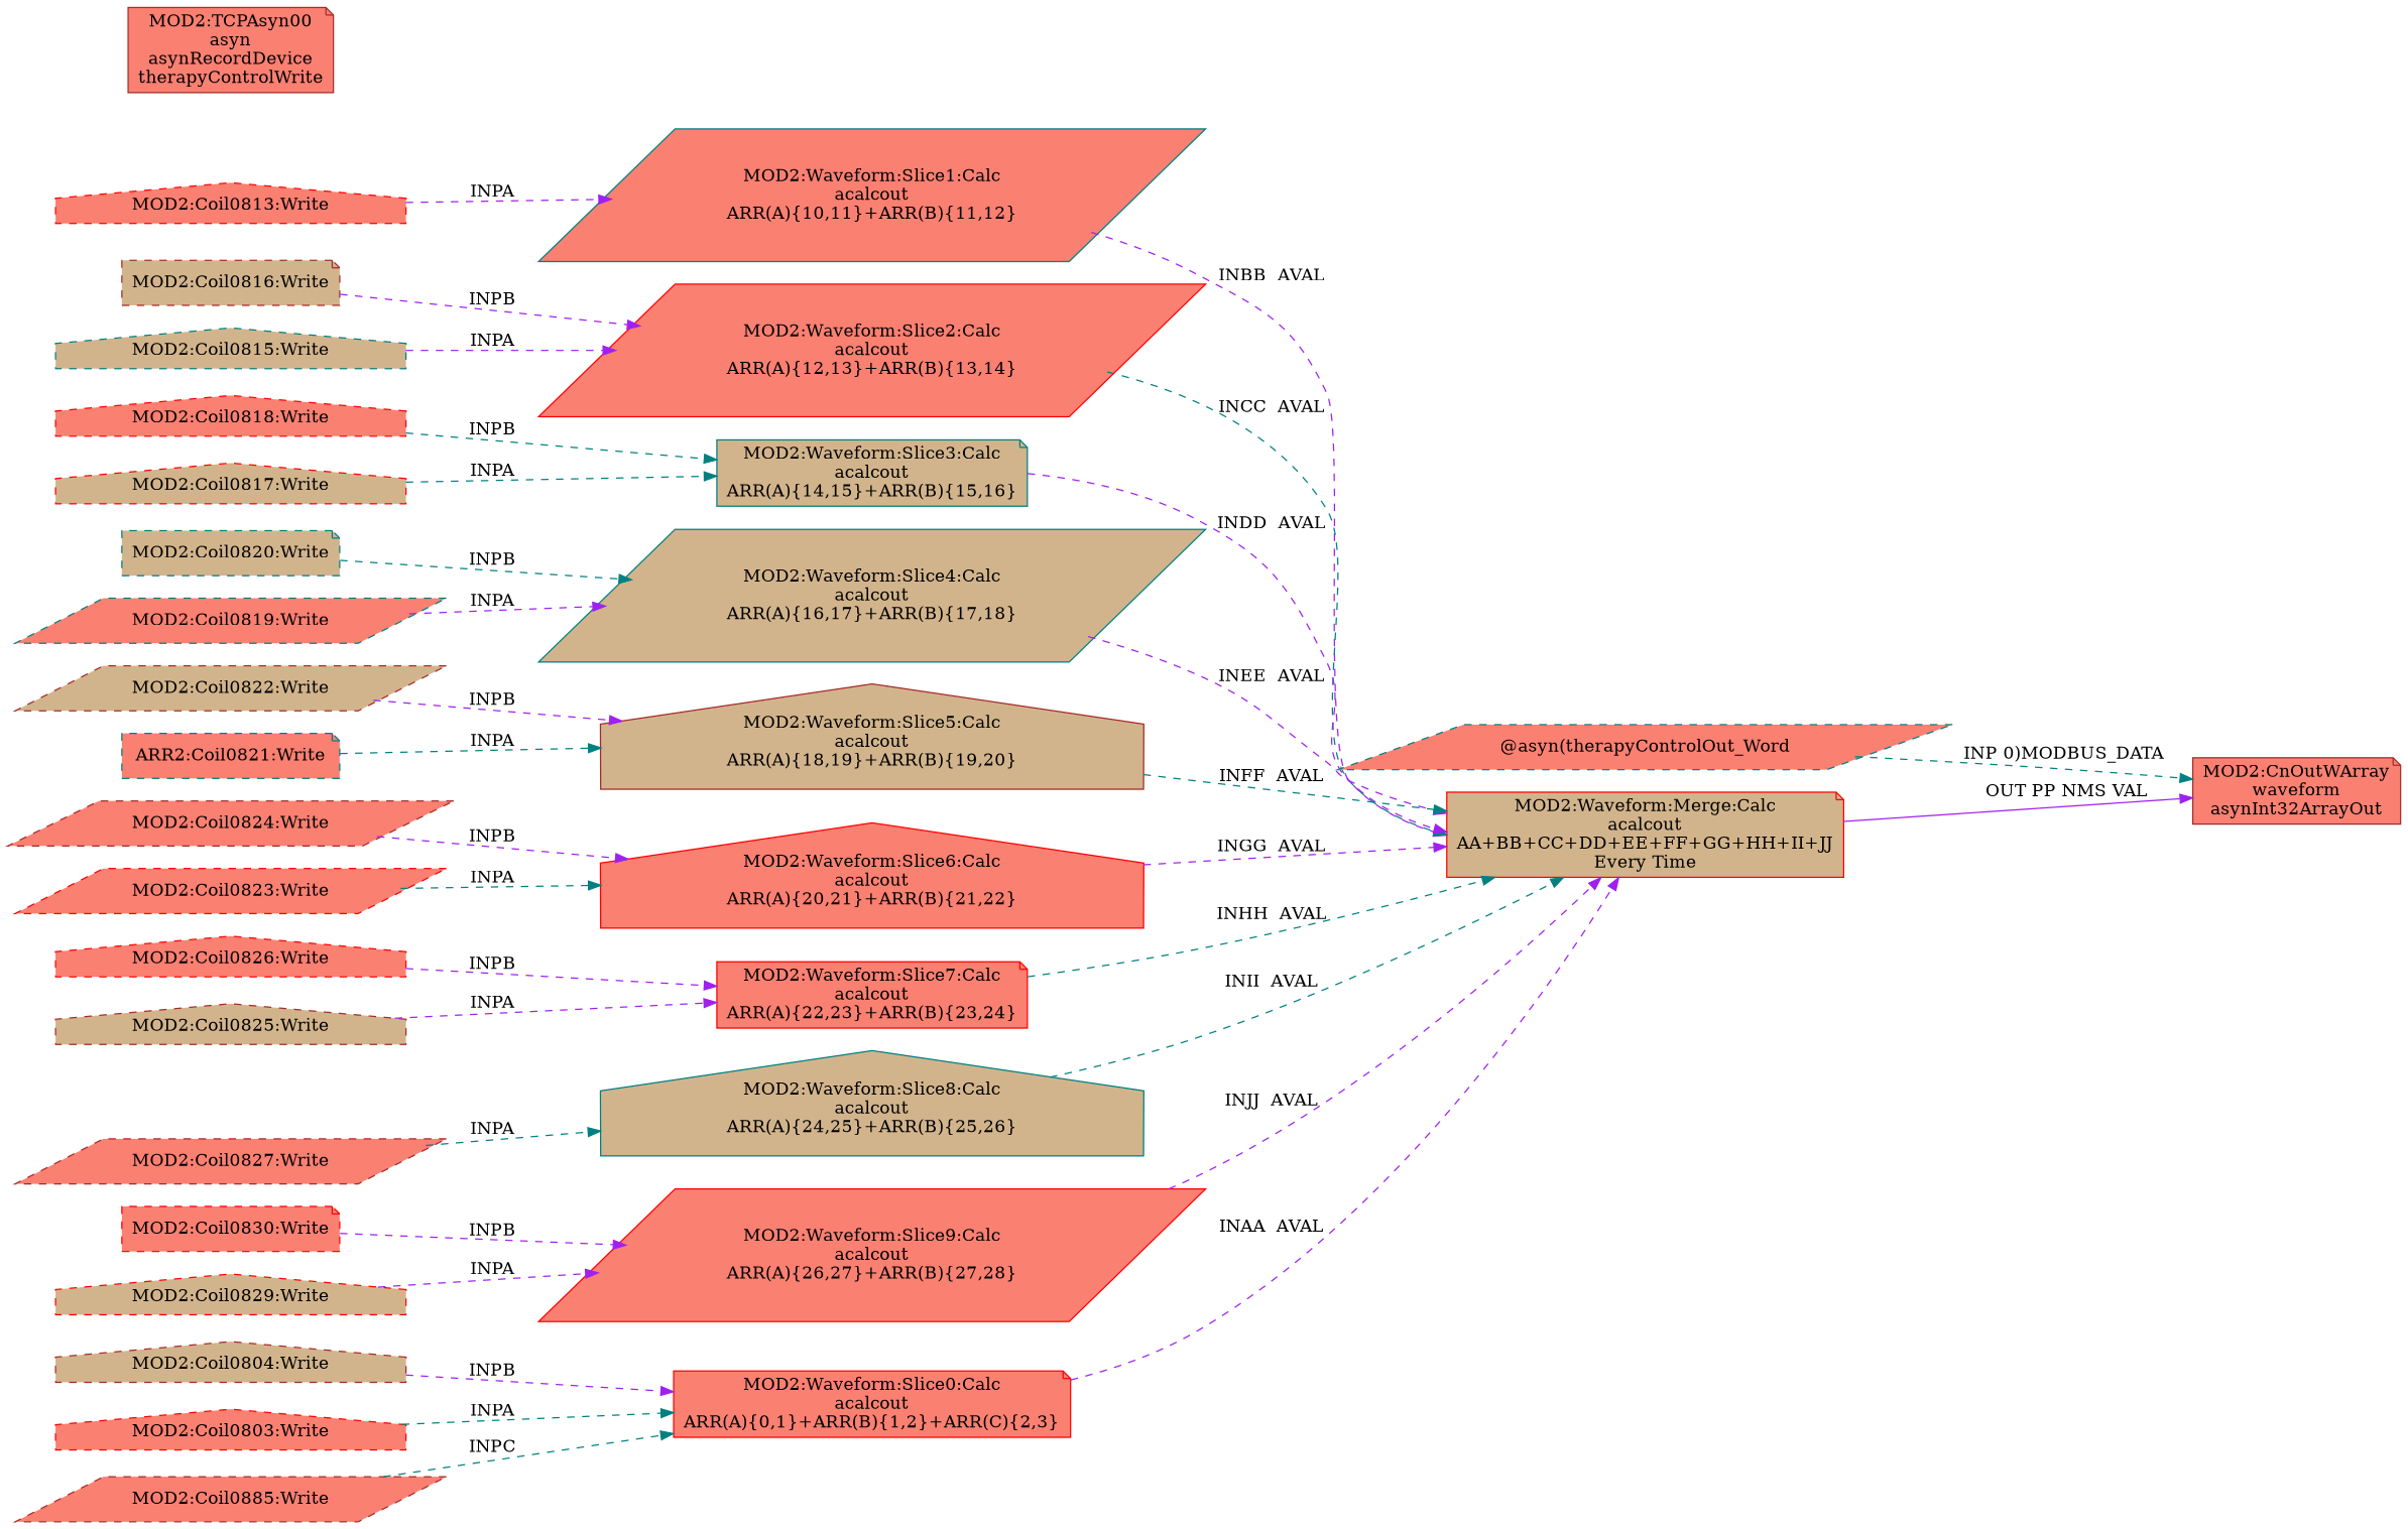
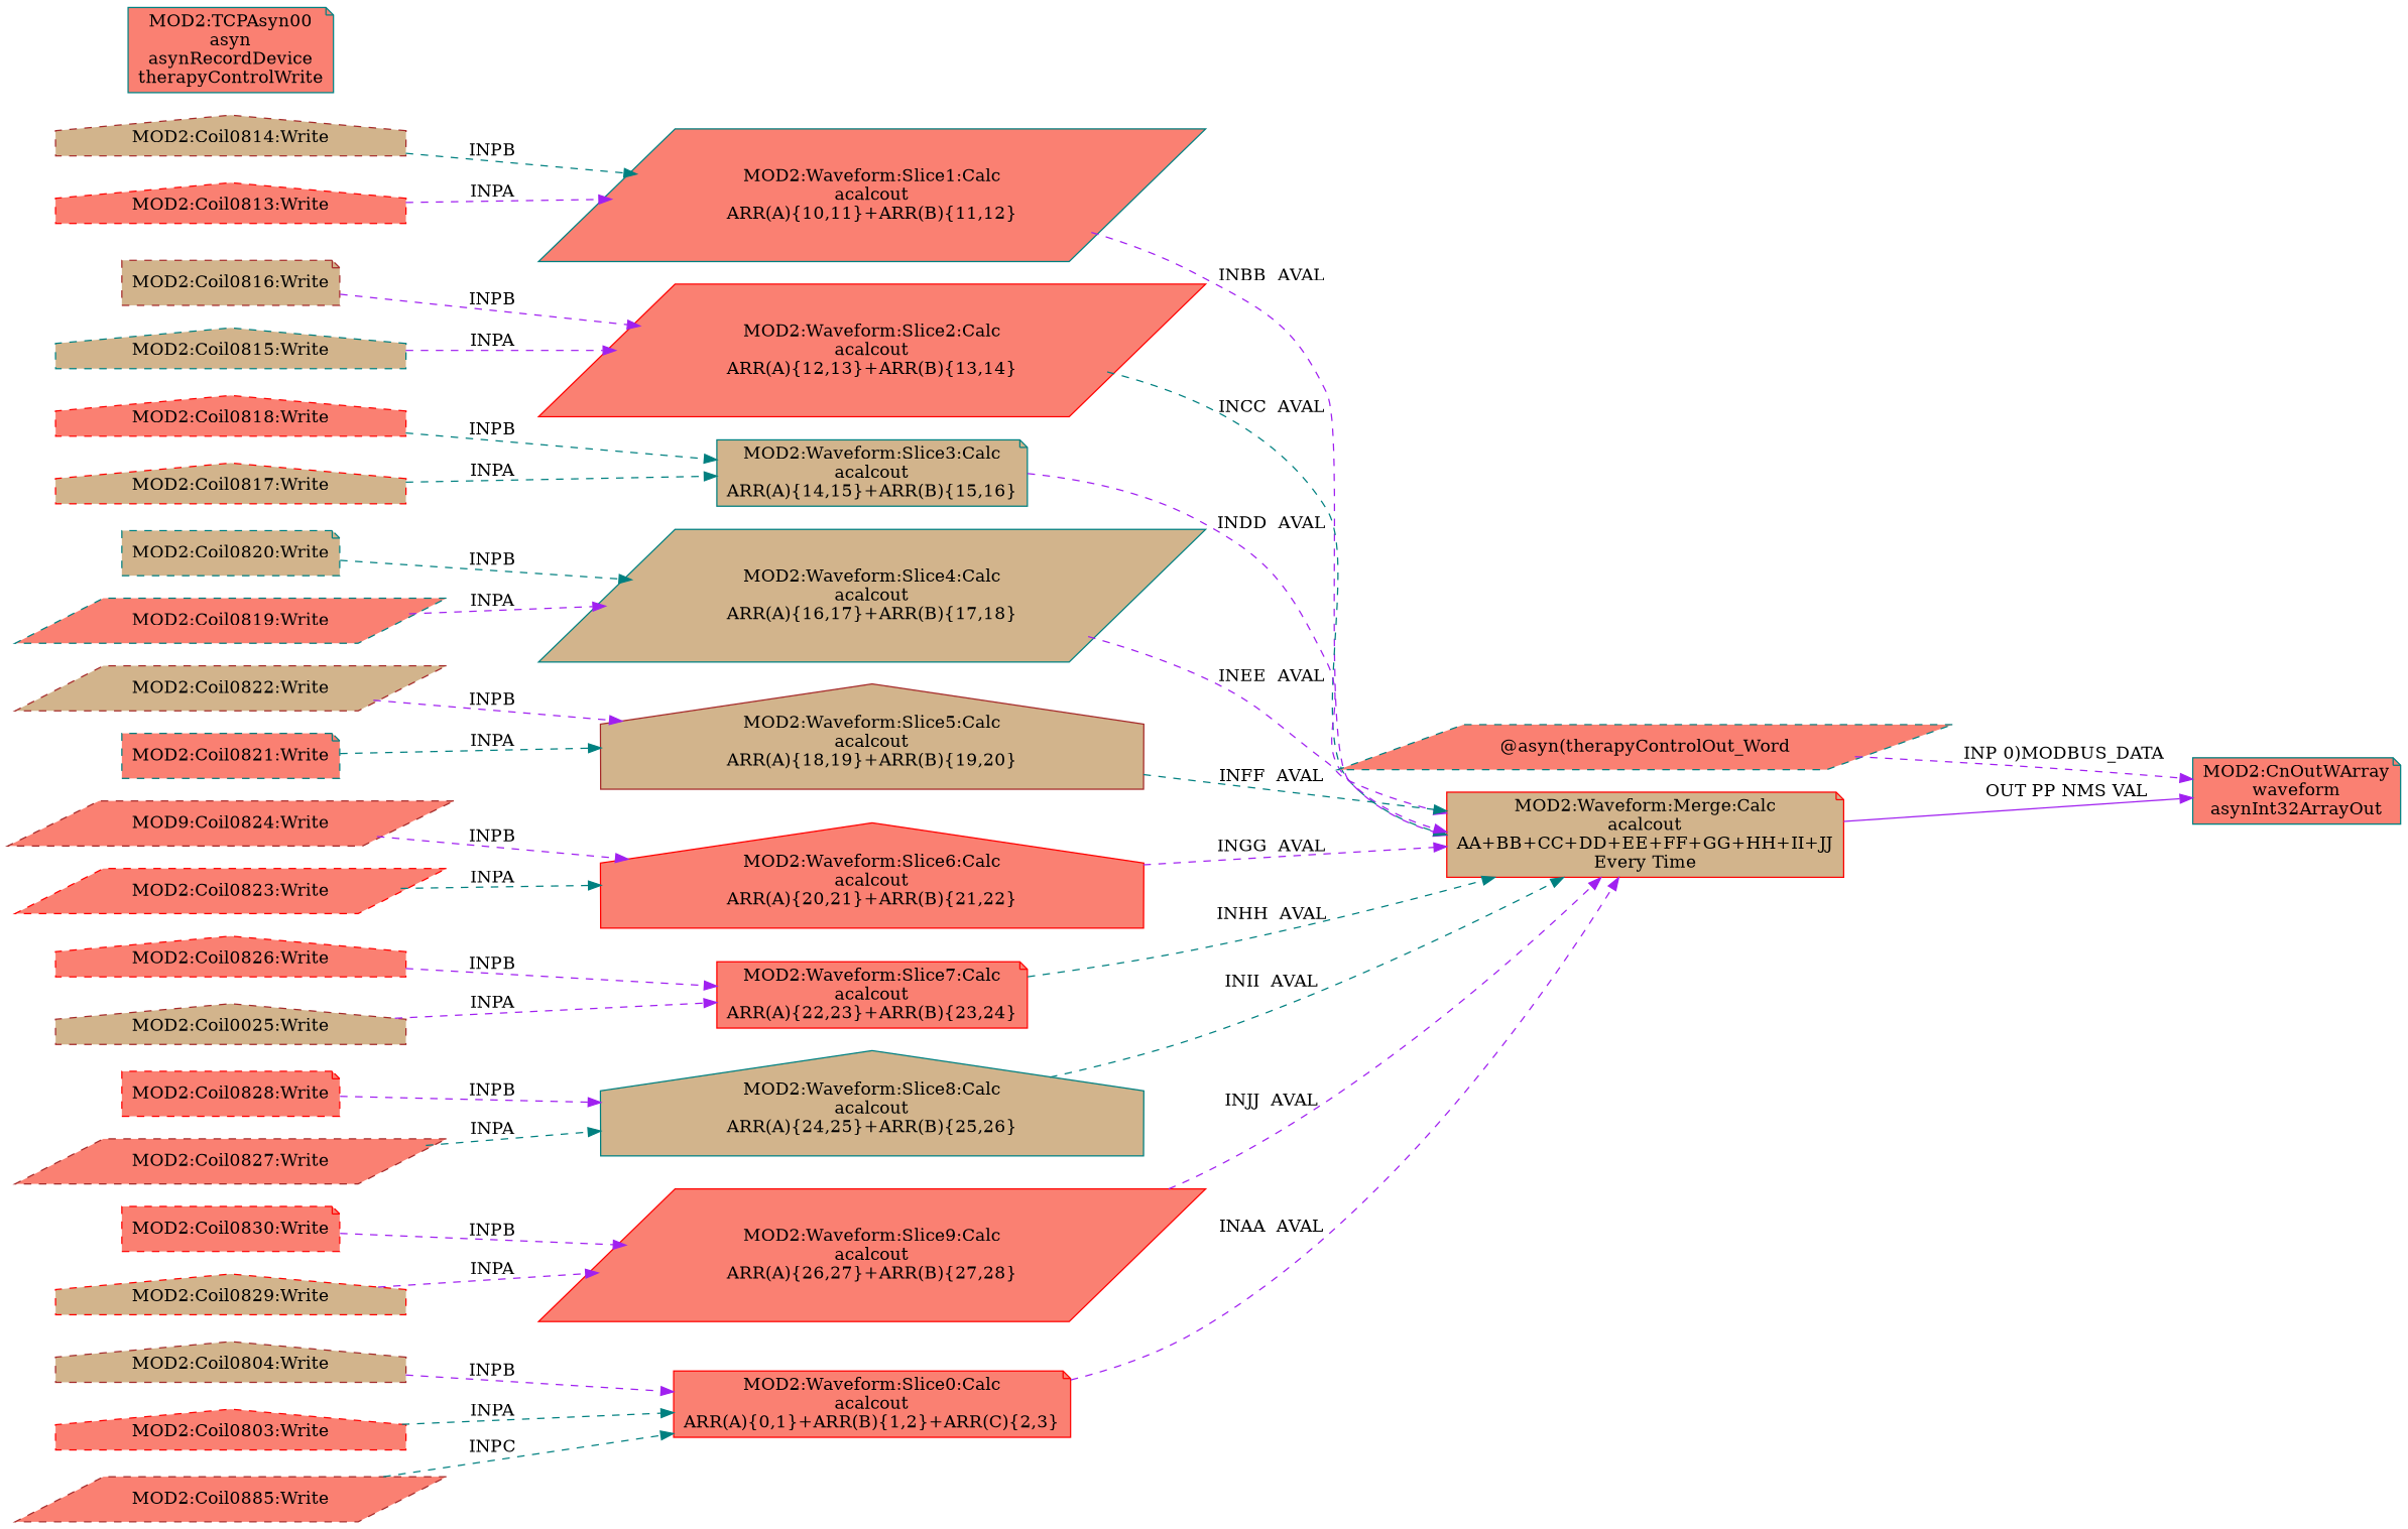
  digraph {
    rankdir=LR
    node [color=red fillcolor=salmon shape=house style="dashed,filled"]
    edge [color=purple style=dashed]
    n1 [label="MOD2:Waveform:Slice0:Calc\nacalcout\nARR(A){0,1}+ARR(B){1,2}+ARR(C){2,3}" shape=note style=filled]
    n2 [fillcolor=tan label="MOD2:Waveform:Merge:Calc\nacalcout\nAA+BB+CC+DD+EE+FF+GG+HH+II+JJ\nEvery Time" shape=note style=filled]
-   n3 [color=brown label="MOD2:CnOutWArray\nwaveform\nasynInt32ArrayOut" shape=note style=filled]
+   n3 [color=teal label="MOD2:CnOutWArray\nwaveform\nasynInt32ArrayOut" shape=note style=filled]
    "MOD2:Coil0804:Write" [color=brown fillcolor=tan]
    "MOD2:Coil0803:Write"
    n6 [color=brown label="MOD2:Coil0885:Write" shape=parallelogram]
    n7 [color=teal label="MOD2:Waveform:Slice1:Calc\nacalcout\nARR(A){10,11}+ARR(B){11,12}" shape=parallelogram style=filled]
+   "MOD2:Coil0814:Write" [color=brown fillcolor=tan]
    "MOD2:Coil0813:Write"
    n10 [label="MOD2:Waveform:Slice2:Calc\nacalcout\nARR(A){12,13}+ARR(B){13,14}" shape=parallelogram style=filled]
    "MOD2:Coil0816:Write" [color=brown fillcolor=tan shape=note]
    "MOD2:Coil0815:Write" [color=teal fillcolor=tan]
    n13 [color=teal fillcolor=tan label="MOD2:Waveform:Slice3:Calc\nacalcout\nARR(A){14,15}+ARR(B){15,16}" shape=note style=filled]
    "MOD2:Coil0818:Write"
    "MOD2:Coil0817:Write" [fillcolor=tan]
    n16 [color=teal fillcolor=tan label="MOD2:Waveform:Slice4:Calc\nacalcout\nARR(A){16,17}+ARR(B){17,18}" shape=parallelogram style=filled]
    "MOD2:Coil0820:Write" [color=teal fillcolor=tan shape=note]
    "MOD2:Coil0819:Write" [color=teal shape=parallelogram]
    n19 [color=brown fillcolor=tan label="MOD2:Waveform:Slice5:Calc\nacalcout\nARR(A){18,19}+ARR(B){19,20}" style=filled]
    "MOD2:Coil0822:Write" [color=brown fillcolor=tan shape=parallelogram]
-   "MOD2:Coil0821:Write" [color=teal shape=note label="ARR2:Coil0821:Write"]
+   "MOD2:Coil0821:Write" [color=teal shape=note]
    n22 [label="MOD2:Waveform:Slice6:Calc\nacalcout\nARR(A){20,21}+ARR(B){21,22}" style=filled]
-   "MOD2:Coil0824:Write" [color=brown shape=parallelogram]
+   "MOD2:Coil0824:Write" [color=brown shape=parallelogram label="MOD9:Coil0824:Write"]
    "MOD2:Coil0823:Write" [shape=parallelogram]
    n25 [label="MOD2:Waveform:Slice7:Calc\nacalcout\nARR(A){22,23}+ARR(B){23,24}" shape=note style=filled]
    "MOD2:Coil0826:Write"
-   "MOD2:Coil0825:Write" [color=brown fillcolor=tan]
+   "MOD2:Coil0825:Write" [color=brown fillcolor=tan label="MOD2:Coil0025:Write"]
    n28 [color=teal fillcolor=tan label="MOD2:Waveform:Slice8:Calc\nacalcout\nARR(A){24,25}+ARR(B){25,26}" style=filled]
+   "MOD2:Coil0828:Write" [shape=note]
    "MOD2:Coil0827:Write" [color=brown shape=parallelogram]
    n31 [label="MOD2:Waveform:Slice9:Calc\nacalcout\nARR(A){26,27}+ARR(B){27,28}" shape=parallelogram style=filled]
    "MOD2:Coil0830:Write" [shape=note]
    "MOD2:Coil0829:Write" [fillcolor=tan]
-   n34 [color=brown label="MOD2:TCPAsyn00\nasyn\nasynRecordDevice\ntherapyControlWrite" shape=note style=filled]
+   n34 [color=teal label="MOD2:TCPAsyn00\nasyn\nasynRecordDevice\ntherapyControlWrite" shape=note style=filled]
    "@asyn(therapyControlOut_Word" [color=teal shape=parallelogram]
    n1 -> n2 [label="INAA  AVAL"]
    n2 -> n3 [label="OUT PP NMS VAL" style=solid]
    "MOD2:Coil0804:Write" -> n1 [label="INPB  "]
    "MOD2:Coil0803:Write" -> n1 [color=teal label="INPA  "]
    n6 -> n1 [color=teal label="INPC  "]
    n7 -> n2 [label="INBB  AVAL"]
+   "MOD2:Coil0814:Write" -> n7 [color=teal label="INPB  "]
    "MOD2:Coil0813:Write" -> n7 [label="INPA  "]
    n10 -> n2 [color=teal label="INCC  AVAL"]
    "MOD2:Coil0816:Write" -> n10 [label="INPB  "]
    "MOD2:Coil0815:Write" -> n10 [label="INPA  "]
    n13 -> n2 [label="INDD  AVAL"]
    "MOD2:Coil0818:Write" -> n13 [color=teal label="INPB  "]
    "MOD2:Coil0817:Write" -> n13 [color=teal label="INPA  "]
    n16 -> n2 [label="INEE  AVAL"]
    "MOD2:Coil0820:Write" -> n16 [color=teal label="INPB  "]
    "MOD2:Coil0819:Write" -> n16 [label="INPA  "]
    n19 -> n2 [color=teal label="INFF  AVAL"]
    "MOD2:Coil0822:Write" -> n19 [label="INPB  "]
    "MOD2:Coil0821:Write" -> n19 [color=teal label="INPA  "]
    n22 -> n2 [label="INGG  AVAL"]
    "MOD2:Coil0824:Write" -> n22 [label="INPB  "]
    "MOD2:Coil0823:Write" -> n22 [color=teal label="INPA  "]
    n25 -> n2 [color=teal label="INHH  AVAL"]
    "MOD2:Coil0826:Write" -> n25 [label="INPB  "]
    "MOD2:Coil0825:Write" -> n25 [label="INPA  "]
    n28 -> n2 [color=teal label="INII  AVAL"]
+   "MOD2:Coil0828:Write" -> n28 [label="INPB  "]
    "MOD2:Coil0827:Write" -> n28 [color=teal label="INPA  "]
    n31 -> n2 [label="INJJ  AVAL"]
    "MOD2:Coil0830:Write" -> n31 [label="INPB  "]
    "MOD2:Coil0829:Write" -> n31 [label="INPA  "]
-   "@asyn(therapyControlOut_Word" -> n3 [color=teal label="INP 0)MODBUS_DATA "]
+   "@asyn(therapyControlOut_Word" -> n3 [label="INP 0)MODBUS_DATA "]
  }
